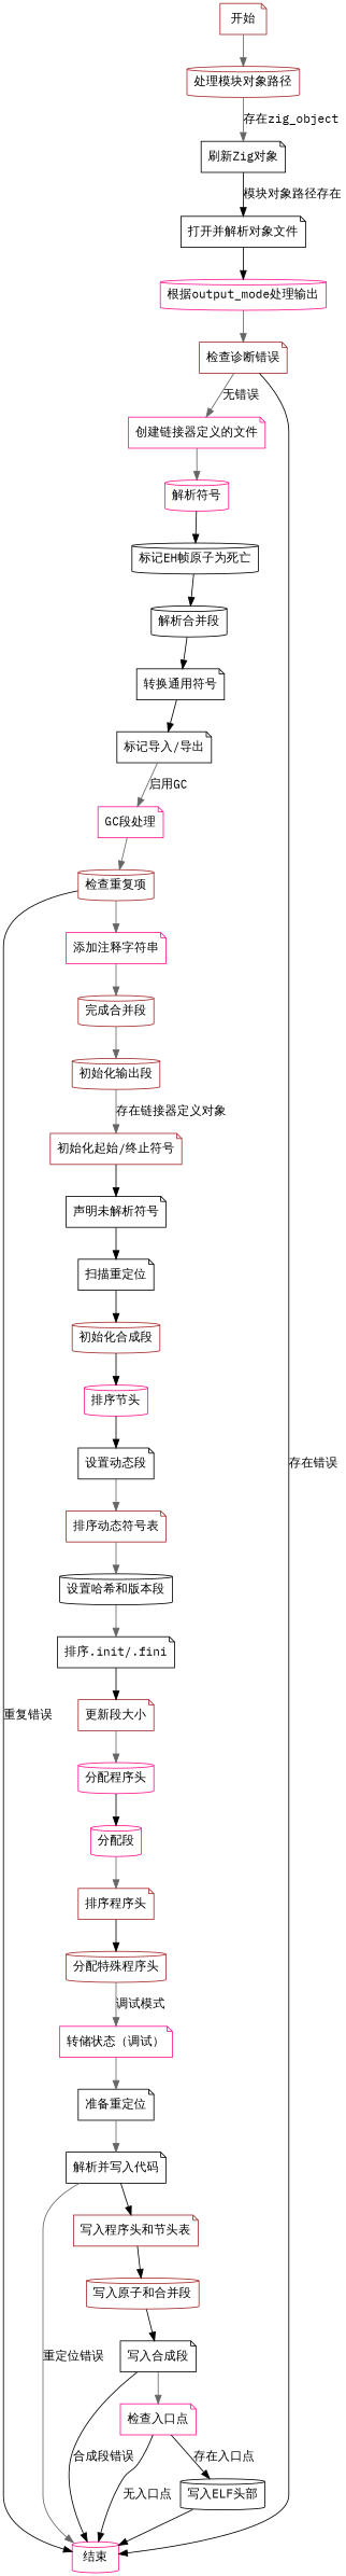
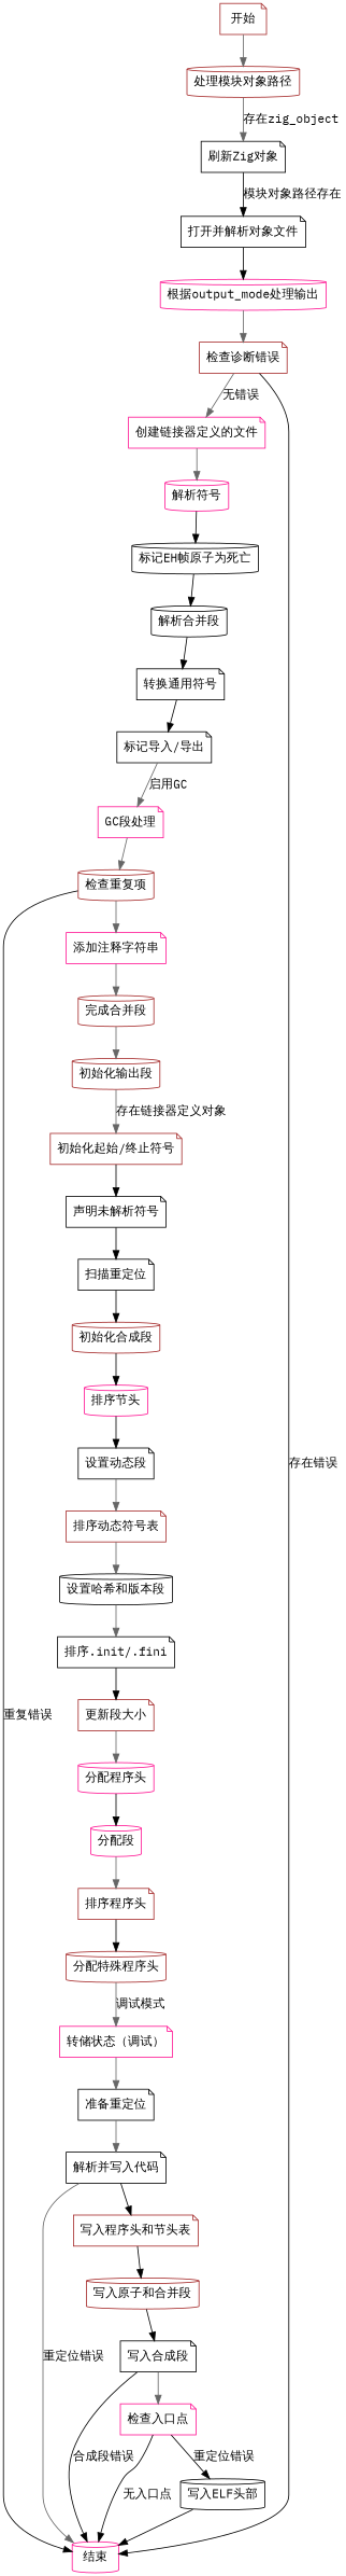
  digraph {
    fontname="IBM Plex Mono"
    node [color=black fontname="IBM Plex Mono" shape=note style=rounded]
    edge [color=black fontname="IBM Plex Mono"]
    n1 [color=brown label="开始"]
    n2 [color=brown label="处理模块对象路径" shape=cylinder]
    n3 [label="刷新Zig对象"]
    n4 [label="打开并解析对象文件"]
    n5 [color=deeppink label="根据output_mode处理输出" shape=cylinder]
    n6 [color=brown label="检查诊断错误"]
    n7 [color=deeppink label="创建链接器定义的文件"]
    n8 [color=deeppink label="结束" shape=cylinder]
    n9 [color=deeppink label="解析符号" shape=cylinder]
    n10 [label="标记EH帧原子为死亡" shape=cylinder]
    n11 [label="解析合并段" shape=cylinder]
    n12 [label="转换通用符号"]
    n13 [label="标记导入/导出"]
    n14 [color=deeppink label="GC段处理"]
    n15 [color=brown label="检查重复项" shape=cylinder]
    n16 [color=deeppink label="添加注释字符串"]
    n17 [color=brown label="完成合并段" shape=cylinder]
    n18 [color=brown label="初始化输出段" shape=cylinder]
    n19 [color=brown label="初始化起始/终止符号"]
    n20 [label="声明未解析符号"]
    n21 [label="扫描重定位"]
    n22 [color=brown label="初始化合成段" shape=cylinder]
    n23 [color=deeppink label="排序节头" shape=cylinder]
    n24 [label="设置动态段"]
    n25 [color=brown label="排序动态符号表"]
    n26 [label="设置哈希和版本段" shape=cylinder]
    n27 [label="排序.init/.fini"]
    n28 [color=brown label="更新段大小"]
    n29 [color=deeppink label="分配程序头" shape=cylinder]
    n30 [color=deeppink label="分配段" shape=cylinder]
    n31 [color=brown label="排序程序头"]
    n32 [color=brown label="分配特殊程序头" shape=cylinder]
    n33 [color=deeppink label="转储状态（调试）"]
    n34 [label="准备重定位"]
    n35 [label="解析并写入代码"]
    n36 [color=brown label="写入程序头和节头表"]
    n37 [color=brown label="写入原子和合并段" shape=cylinder]
    n38 [label="写入合成段"]
    n39 [color=deeppink label="检查入口点"]
    n40 [label="写入ELF头部" shape=cylinder]
    n1 -> n2 [color=gray40]
    n2 -> n3 [color=gray40 label="存在zig_object"]
    n3 -> n4 [label="模块对象路径存在"]
    n4 -> n5
    n5 -> n6 [color=gray40]
    n6 -> n7 [color=gray40 label="无错误"]
    n6 -> n8 [label="存在错误"]
    n7 -> n9 [color=gray40]
    n9 -> n10
    n10 -> n11
    n11 -> n12
    n12 -> n13
    n13 -> n14 [color=gray40 label="启用GC"]
    n14 -> n15 [color=gray40]
    n15 -> n8 [label="重复错误"]
    n15 -> n16 [color=gray40]
    n16 -> n17 [color=gray40]
    n17 -> n18 [color=gray40]
    n18 -> n19 [color=gray40 label="存在链接器定义对象"]
    n19 -> n20
    n20 -> n21
    n21 -> n22
    n22 -> n23
    n23 -> n24
    n24 -> n25 [color=gray40]
    n25 -> n26 [color=gray40]
    n26 -> n27 [color=gray40]
    n27 -> n28
    n28 -> n29 [color=gray40]
    n29 -> n30
    n30 -> n31 [color=gray40]
    n31 -> n32
    n32 -> n33 [color=gray40 label="调试模式"]
    n33 -> n34 [color=gray40]
    n34 -> n35 [color=gray40]
    n35 -> n8 [color=gray40 label="重定位错误"]
    n35 -> n36
    n36 -> n37
    n37 -> n38
    n38 -> n8 [label="合成段错误"]
    n38 -> n39 [color=gray40]
    n39 -> n8 [label="无入口点"]
-   n39 -> n40 [label="存在入口点"]
+   n39 -> n40 [label="重定位错误"]
    n40 -> n8
  }
